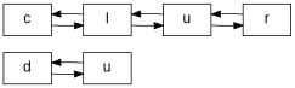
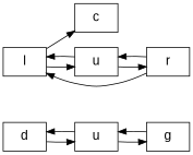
  digraph {
    fontname="Liberation Sans"
    rankdir=LR
    node [fontname="Liberation Sans" fontsize=16 shape=record]
    edge [fontname="Liberation Sans"]
    n1 [label=" d"]
    n2 [label=" u"]
+   n3 [label=" g"]
    n4 [label=" c"]
    n5 [label=" l"]
    n6 [label=" u"]
    n7 [label=" r"]
    n1 -> n2
    n2 -> n1
-   n4 -> n5
+   n2 -> n3
+   n3 -> n2
+   n7 -> n5
    n5 -> n4
    n5 -> n6
    n6 -> n5
    n6 -> n7
    n7 -> n6
  }
